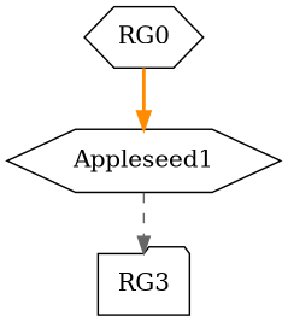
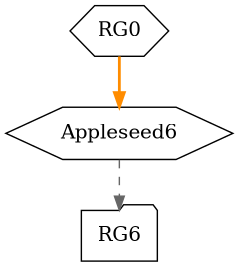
  digraph {
    node [shape=hexagon]
    n1 [label=RG0]
-   n2 [height=0.01 label=Appleseed1 width=1]
-   n3 [label=RG3 shape=folder]
+   n2 [height=0.01 label=Appleseed6 width=1]
+   n3 [label=RG6 shape=folder]
    n1 -> n2 [color=darkorange style=bold]
    n2 -> n3 [color=gray40 style=dashed]
  }
